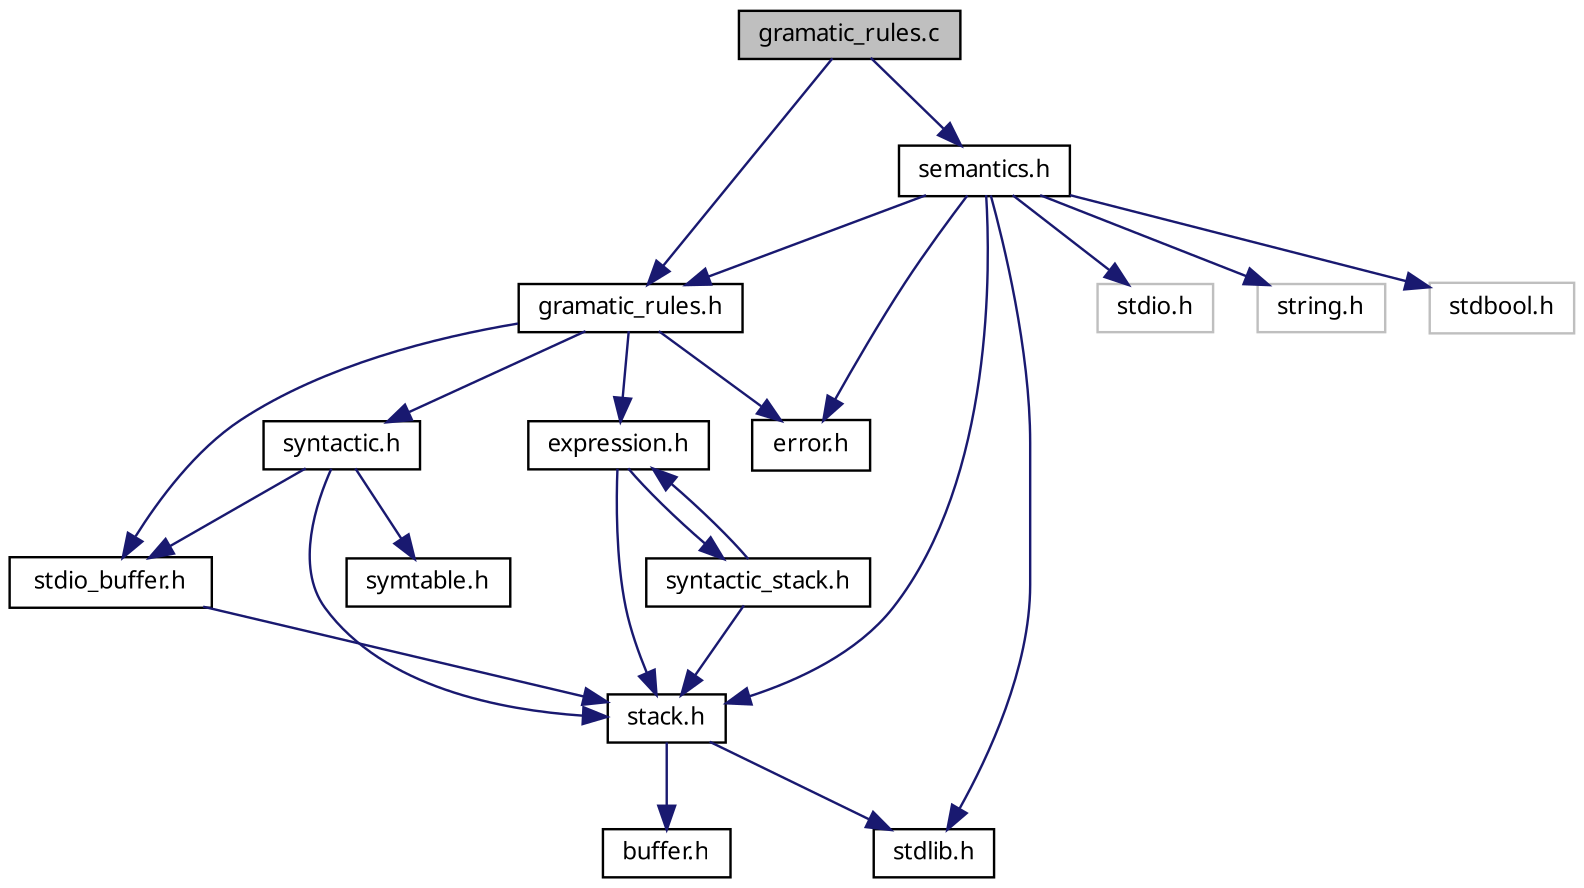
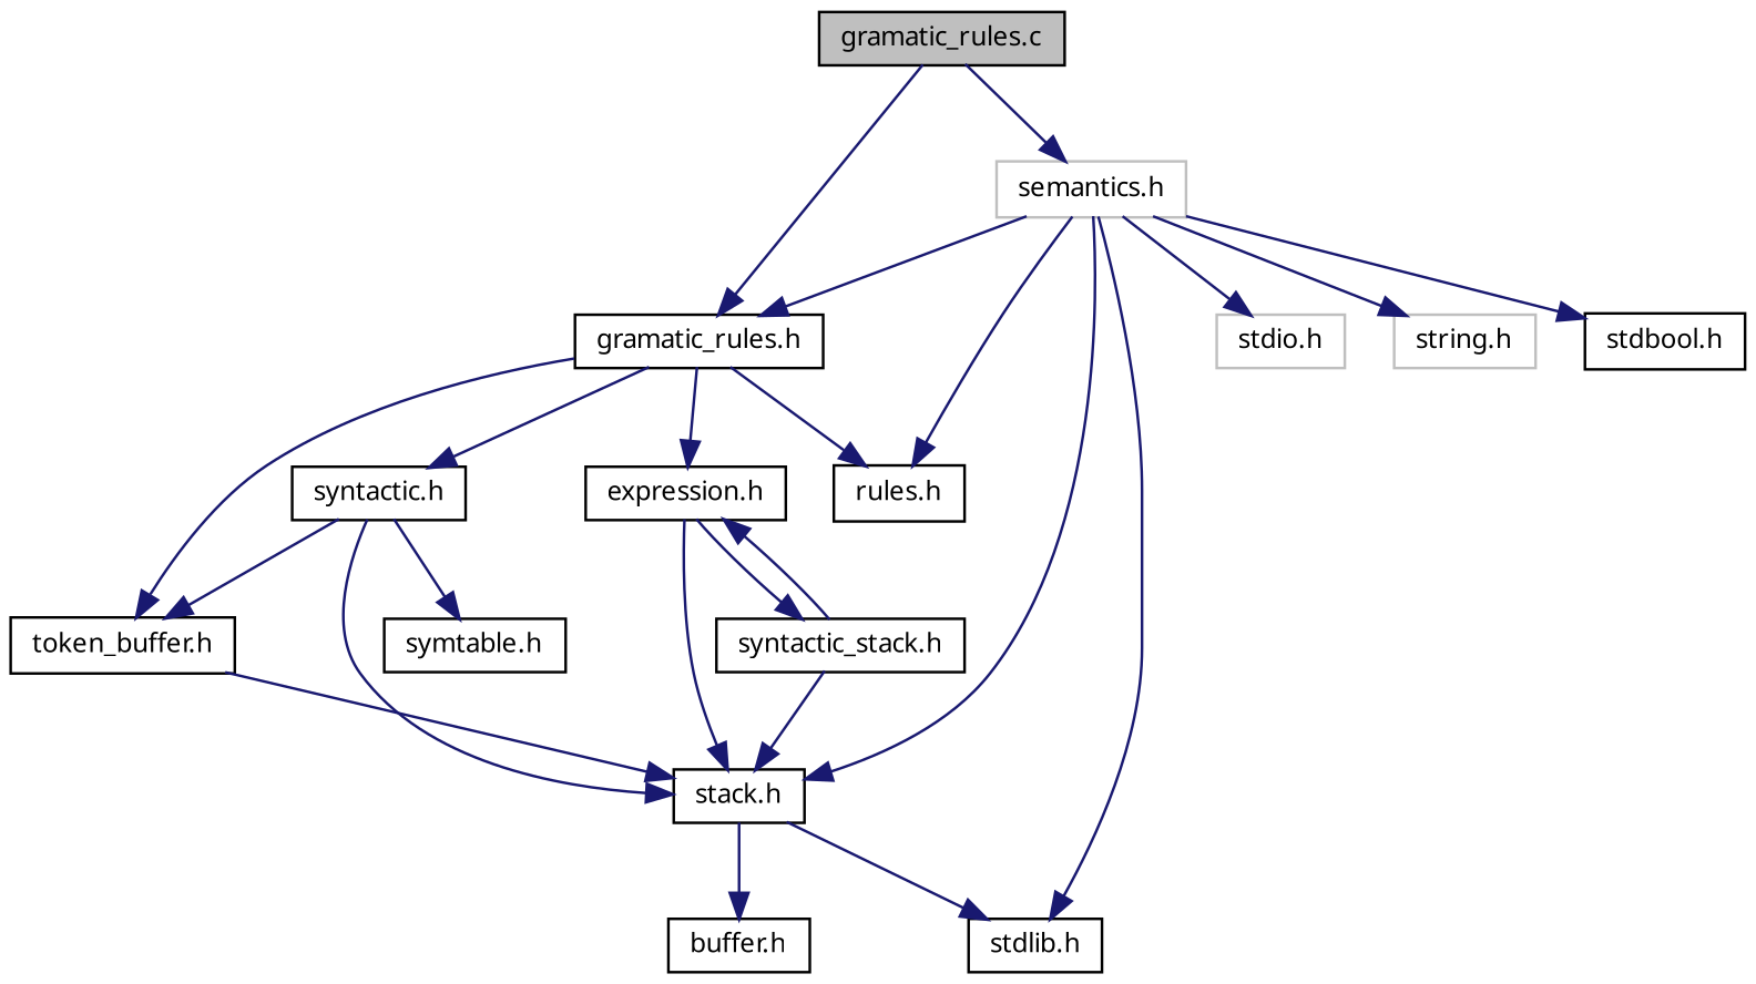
  digraph {
    fontname="Noto Sans"
    node [color=black fillcolor=white fontname="Noto Sans" fontsize=10 shape=record style=filled]
    edge [color=midnightblue fontname="Noto Sans" fontsize=10 labelfontname=Helvetica labelfontsize=10 style=solid]
    n1 [fillcolor=grey75 fontcolor=black height=0.2 label="gramatic_rules.c" width=0.4]
    n2 [height=0.2 label="gramatic_rules.h" width=0.4]
-   n3 [height=0.2 label="semantics.h" width=0.4]
+   n3 [color=grey75 height=0.2 label="semantics.h" width=0.4]
    n4 [height=0.2 label="syntactic.h" width=0.4]
-   n5 [height=0.2 label="stdio_buffer.h" width=0.4]
-   n6 [height=0.2 label="error.h" width=0.4]
+   n5 [height=0.2 label="token_buffer.h" width=0.4]
+   n6 [height=0.2 label="rules.h" width=0.4]
    n7 [height=0.2 label="expression.h" width=0.4]
    n8 [height=0.2 label="stack.h" width=0.4]
    n9 [height=0.2 label="stdlib.h" width=0.4]
    n10 [color=grey75 height=0.2 label="stdio.h" width=0.4]
    n11 [color=grey75 height=0.2 label="string.h" width=0.4]
-   n12 [color=grey75 height=0.2 label="stdbool.h" width=0.4]
+   n12 [height=0.2 label="stdbool.h" width=0.4]
    n13 [height=0.2 label="symtable.h" width=0.4]
    n14 [height=0.2 label="syntactic_stack.h" width=0.4]
    n15 [height=0.2 label="buffer.h" width=0.4]
    n1 -> n2
    n1 -> n3
    n2 -> n4
    n2 -> n5
    n2 -> n6
    n2 -> n7
    n3 -> n2
    n3 -> n6
    n3 -> n8
    n3 -> n9
    n3 -> n10
    n3 -> n11
    n3 -> n12
    n4 -> n5
    n4 -> n8
    n4 -> n13
    n5 -> n8
    n7 -> n8
    n7 -> n14
    n8 -> n9
    n8 -> n15
    n14 -> n7
    n14 -> n8
  }
